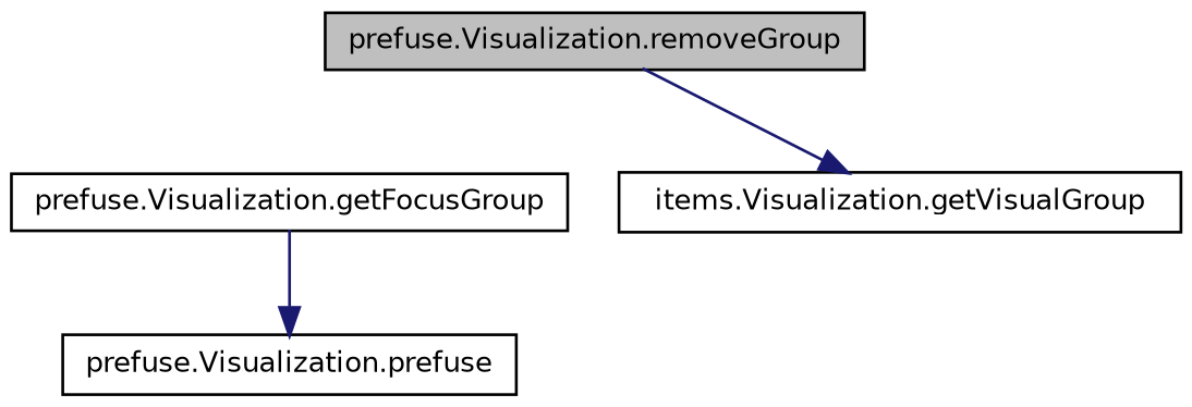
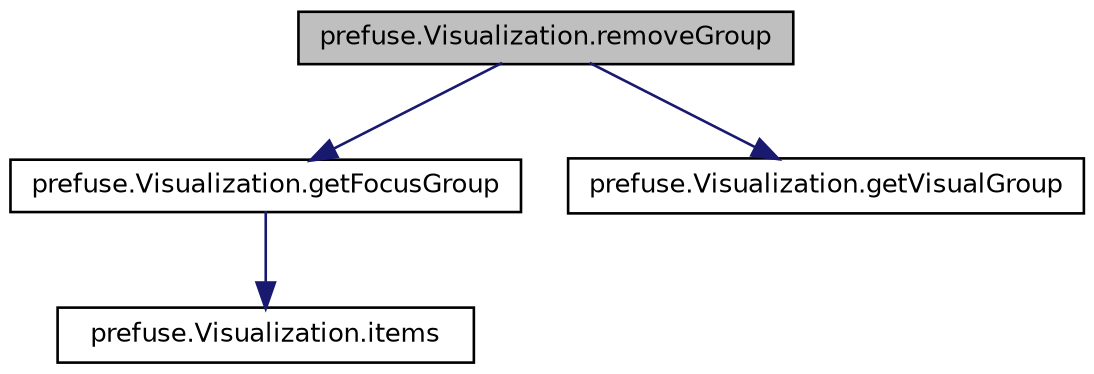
  digraph {
    rankdir=TB
    node [color=black fillcolor=white fontname=Helvetica fontsize=10 shape=record style=filled]
    edge [color=midnightblue fontname=Helvetica fontsize=10 labelfontname=Helvetica labelfontsize=10 style=solid]
    n1 [fillcolor=grey75 fontcolor=black height=0.2 label="prefuse.Visualization.removeGroup" width=0.4]
    n2 [height=0.2 label="prefuse.Visualization.getFocusGroup" width=0.4]
-   n3 [height=0.2 label="items.Visualization.getVisualGroup" width=0.4]
-   n4 [height=0.2 label="prefuse.Visualization.prefuse" width=0.4]
+   n3 [height=0.2 label="prefuse.Visualization.getVisualGroup" width=0.4]
+   n4 [height=0.2 label="prefuse.Visualization.items" width=0.4]
+   n1 -> n2
    n1 -> n3
    n2 -> n4
  }
